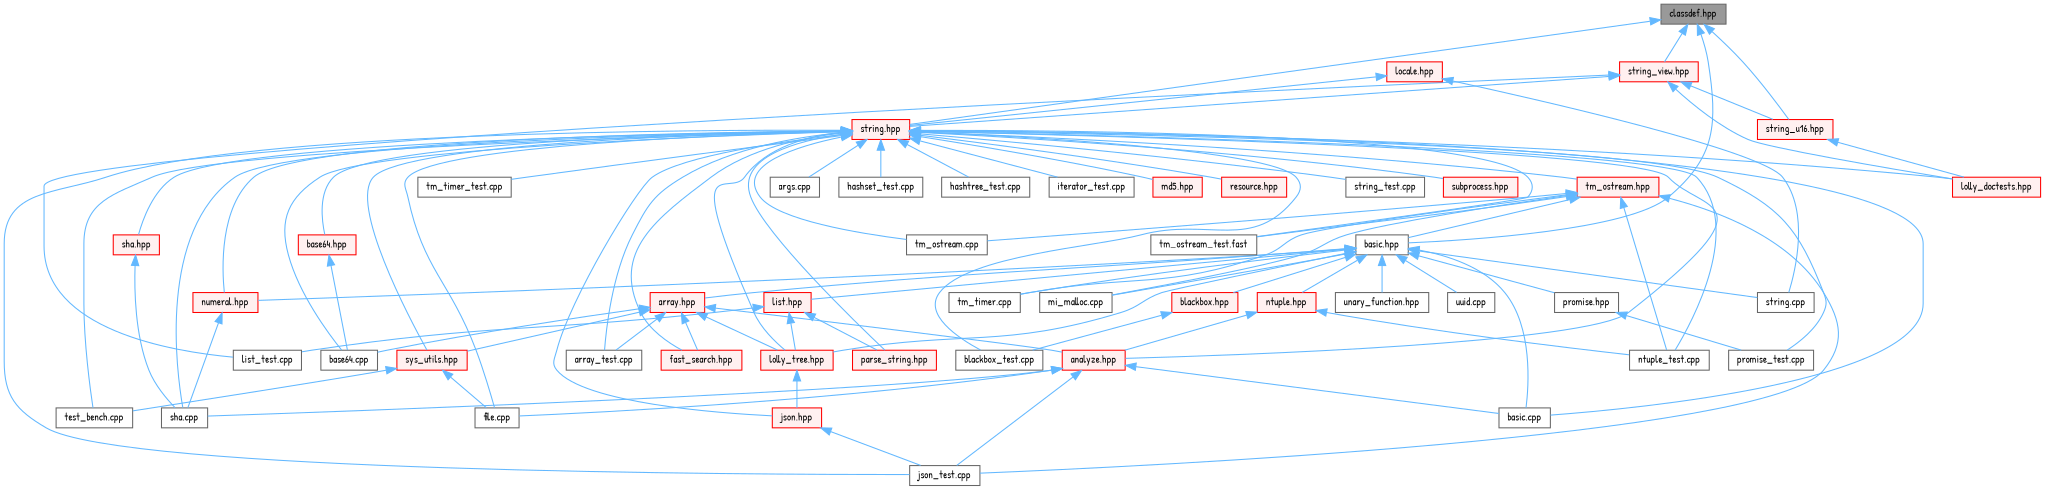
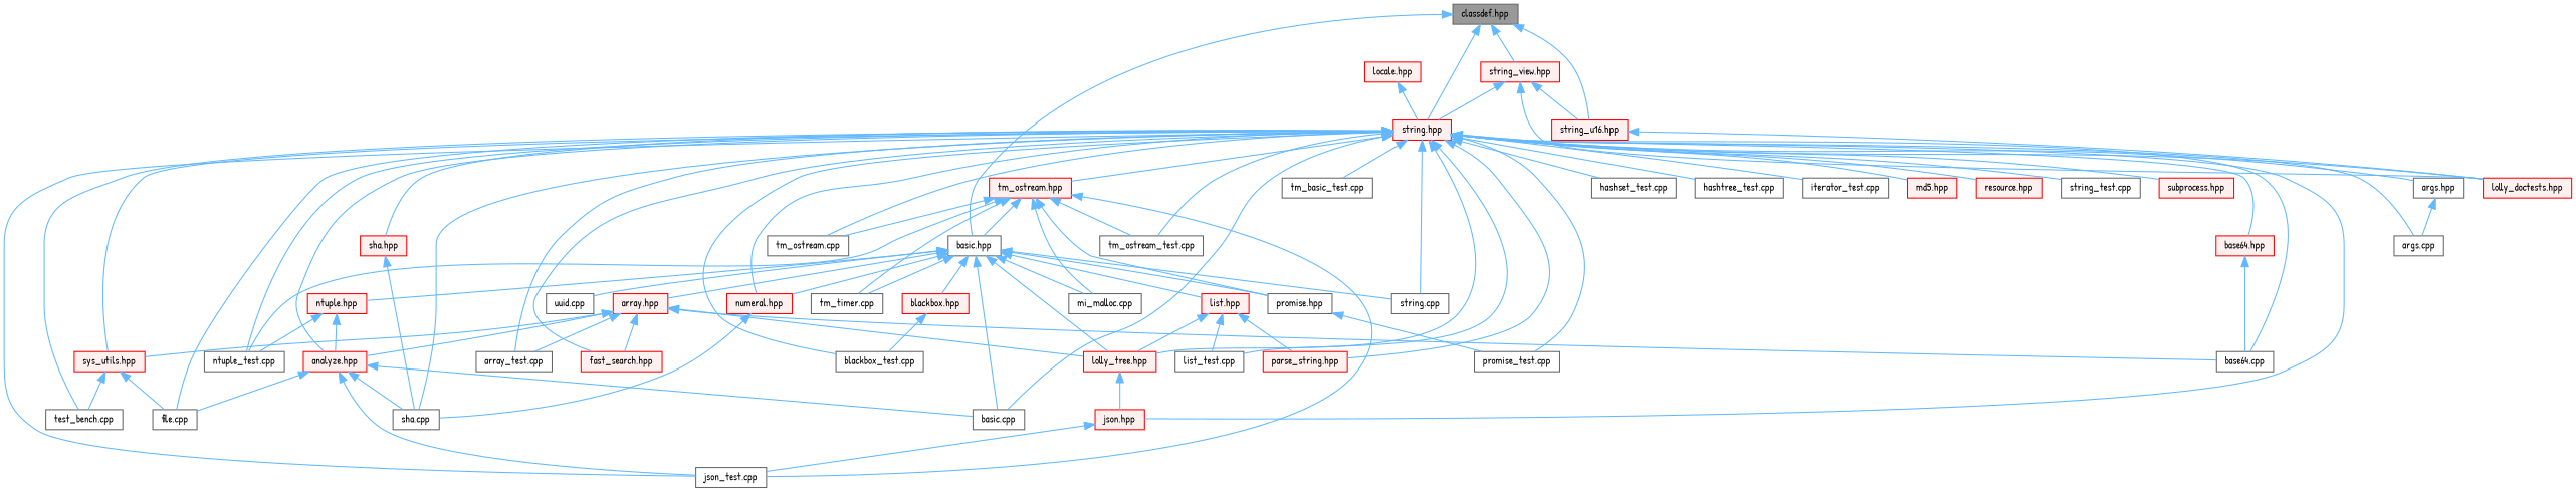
  digraph {
    fontname="Patrick Hand"
    node [color=grey40 fillcolor=white fontname="Patrick Hand" fontsize=10 shape=box style=filled]
    edge [color=steelblue1 dir=back fontname="Patrick Hand" fontsize=10 labelfontname=Helvetica labelfontsize=10 style=solid]
    n1 [color=gray40 fillcolor=grey60 fontcolor=black height=0.2 label="classdef.hpp" width=0.4]
    n2 [height=0.2 label="basic.hpp" width=0.4]
    n3 [color=red fillcolor="#FFF0F0" height=0.2 label="string.hpp" width=0.4]
    n4 [color=red fillcolor="#FFF0F0" height=0.2 label="string_u16.hpp" width=0.4]
    n5 [color=red fillcolor="#FFF0F0" height=0.2 label="string_view.hpp" width=0.4]
    n6 [color=red fillcolor="#FFF0F0" height=0.2 label="array.hpp" width=0.4]
    n7 [height=0.2 label="basic.cpp" width=0.4]
    n8 [color=red fillcolor="#FFF0F0" height=0.2 label="lolly_tree.hpp" width=0.4]
    n9 [color=red fillcolor="#FFF0F0" height=0.2 label="blackbox.hpp" width=0.4]
    n10 [color=red fillcolor="#FFF0F0" height=0.2 label="list.hpp" width=0.4]
    n11 [height=0.2 label="mi_malloc.cpp" width=0.4]
    n12 [color=red fillcolor="#FFF0F0" height=0.2 label="ntuple.hpp" width=0.4]
    n13 [color=red fillcolor="#FFF0F0" height=0.2 label="numeral.hpp" width=0.4]
    n14 [height=0.2 label="promise.hpp" width=0.4]
    n15 [height=0.2 label="string.cpp" width=0.4]
    n16 [height=0.2 label="tm_timer.cpp" width=0.4]
-   n17 [height=0.2 label="unary_function.hpp" width=0.4]
    n18 [height=0.2 label="uuid.cpp" width=0.4]
    n19 [color=red fillcolor="#FFF0F0" height=0.2 label="analyze.hpp" width=0.4]
    n20 [height=0.2 label="array_test.cpp" width=0.4]
    n21 [height=0.2 label="base64.cpp" width=0.4]
    n22 [color=red fillcolor="#FFF0F0" height=0.2 label="fast_search.hpp" width=0.4]
    n23 [color=red fillcolor="#FFF0F0" height=0.2 label="sys_utils.hpp" width=0.4]
    n24 [height=0.2 label="file.cpp" width=0.4]
    n25 [height=0.2 label="json_test.cpp" width=0.4]
    n26 [height=0.2 label="sha.cpp" width=0.4]
-   n27 [height=0.2 label="tm_timer_test.cpp" width=0.4]
+   n27 [height=0.2 label="tm_basic_test.cpp" width=0.4]
    n28 [color=red fillcolor="#FFF0F0" height=0.2 label="json.hpp" width=0.4]
    n29 [height=0.2 label="test_bench.cpp" width=0.4]
    n30 [height=0.2 label="blackbox_test.cpp" width=0.4]
    n31 [height=0.2 label="list_test.cpp" width=0.4]
    n32 [color=red fillcolor="#FFF0F0" height=0.2 label="parse_string.hpp" width=0.4]
    n33 [height=0.2 label="ntuple_test.cpp" width=0.4]
    n34 [height=0.2 label="promise_test.cpp" width=0.4]
    n35 [height=0.2 label="args.cpp" width=0.4]
+   n36 [height=0.2 label="args.hpp" width=0.4]
    n37 [color=red fillcolor="#FFF0F0" height=0.2 label="base64.hpp" width=0.4]
    n38 [height=0.2 label="hashset_test.cpp" width=0.4]
    n39 [height=0.2 label="hashtree_test.cpp" width=0.4]
    n40 [height=0.2 label="iterator_test.cpp" width=0.4]
    n41 [color=red fillcolor="#FFF0F0" height=0.2 label="lolly_doctests.hpp" width=0.4]
    n42 [color=red fillcolor="#FFF0F0" height=0.2 label="md5.hpp" width=0.4]
    n43 [color=red fillcolor="#FFF0F0" height=0.2 label="resource.hpp" width=0.4]
    n44 [color=red fillcolor="#FFF0F0" height=0.2 label="sha.hpp" width=0.4]
    n45 [height=0.2 label="string_test.cpp" width=0.4]
    n46 [color=red fillcolor="#FFF0F0" height=0.2 label="subprocess.hpp" width=0.4]
    n47 [height=0.2 label="tm_ostream.cpp" width=0.4]
    n48 [color=red fillcolor="#FFF0F0" height=0.2 label="tm_ostream.hpp" width=0.4]
-   n49 [height=0.2 label="tm_ostream_test.fast" width=0.4]
+   n49 [height=0.2 label="tm_ostream_test.cpp" width=0.4]
    n50 [color=red fillcolor="#FFF0F0" height=0.2 label="locale.hpp" width=0.4]
    n1 -> n2
    n1 -> n3
    n1 -> n4
    n1 -> n5
    n2 -> n6
    n2 -> n7
    n2 -> n8
    n2 -> n9
    n2 -> n10
    n2 -> n11
    n2 -> n12
    n2 -> n13
    n2 -> n14
    n2 -> n15
    n2 -> n16
-   n2 -> n17
    n2 -> n18
    n3 -> n7
    n3 -> n8
    n3 -> n13
-   n50 -> n15
+   n3 -> n15
    n3 -> n19
    n3 -> n20
    n3 -> n21
    n3 -> n22
    n3 -> n23
    n3 -> n24
    n3 -> n25
    n3 -> n26
    n3 -> n27
    n3 -> n28
    n3 -> n29
    n3 -> n30
-   n5 -> n31
+   n3 -> n31
    n3 -> n32
    n3 -> n33
    n3 -> n34
    n3 -> n35
+   n3 -> n36
    n3 -> n37
    n3 -> n38
    n3 -> n39
    n3 -> n40
    n3 -> n41
    n3 -> n42
    n3 -> n43
    n3 -> n44
    n3 -> n45
    n3 -> n46
    n3 -> n47
    n3 -> n48
    n3 -> n49
    n4 -> n41
    n5 -> n3
    n5 -> n4
    n5 -> n41
    n6 -> n8
    n6 -> n19
    n6 -> n20
    n6 -> n21
    n6 -> n22
    n6 -> n23
    n8 -> n28
    n9 -> n30
    n10 -> n8
    n10 -> n31
    n10 -> n32
    n12 -> n19
    n12 -> n33
    n13 -> n26
    n14 -> n34
    n19 -> n7
    n19 -> n24
    n19 -> n25
    n19 -> n26
    n23 -> n24
    n23 -> n29
    n28 -> n25
+   n36 -> n35
    n37 -> n21
    n44 -> n26
    n48 -> n2
    n48 -> n11
+   n48 -> n14
    n48 -> n16
    n48 -> n25
    n48 -> n33
    n48 -> n47
    n48 -> n49
    n50 -> n3
  }
